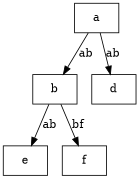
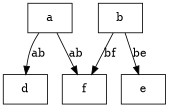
  digraph {
    node [shape=box]
    n1 [label=a]
    n2 [label=b]
    n3 [label=d]
    n4 [label=e]
    n5 [label=f]
-   n1 -> n2 [label=ab]
+   n1 -> n5 [label=ab]
    n1 -> n3 [label=ab]
-   n2 -> n4 [label=ab]
+   n2 -> n4 [label=be]
    n2 -> n5 [label=bf]
  }
